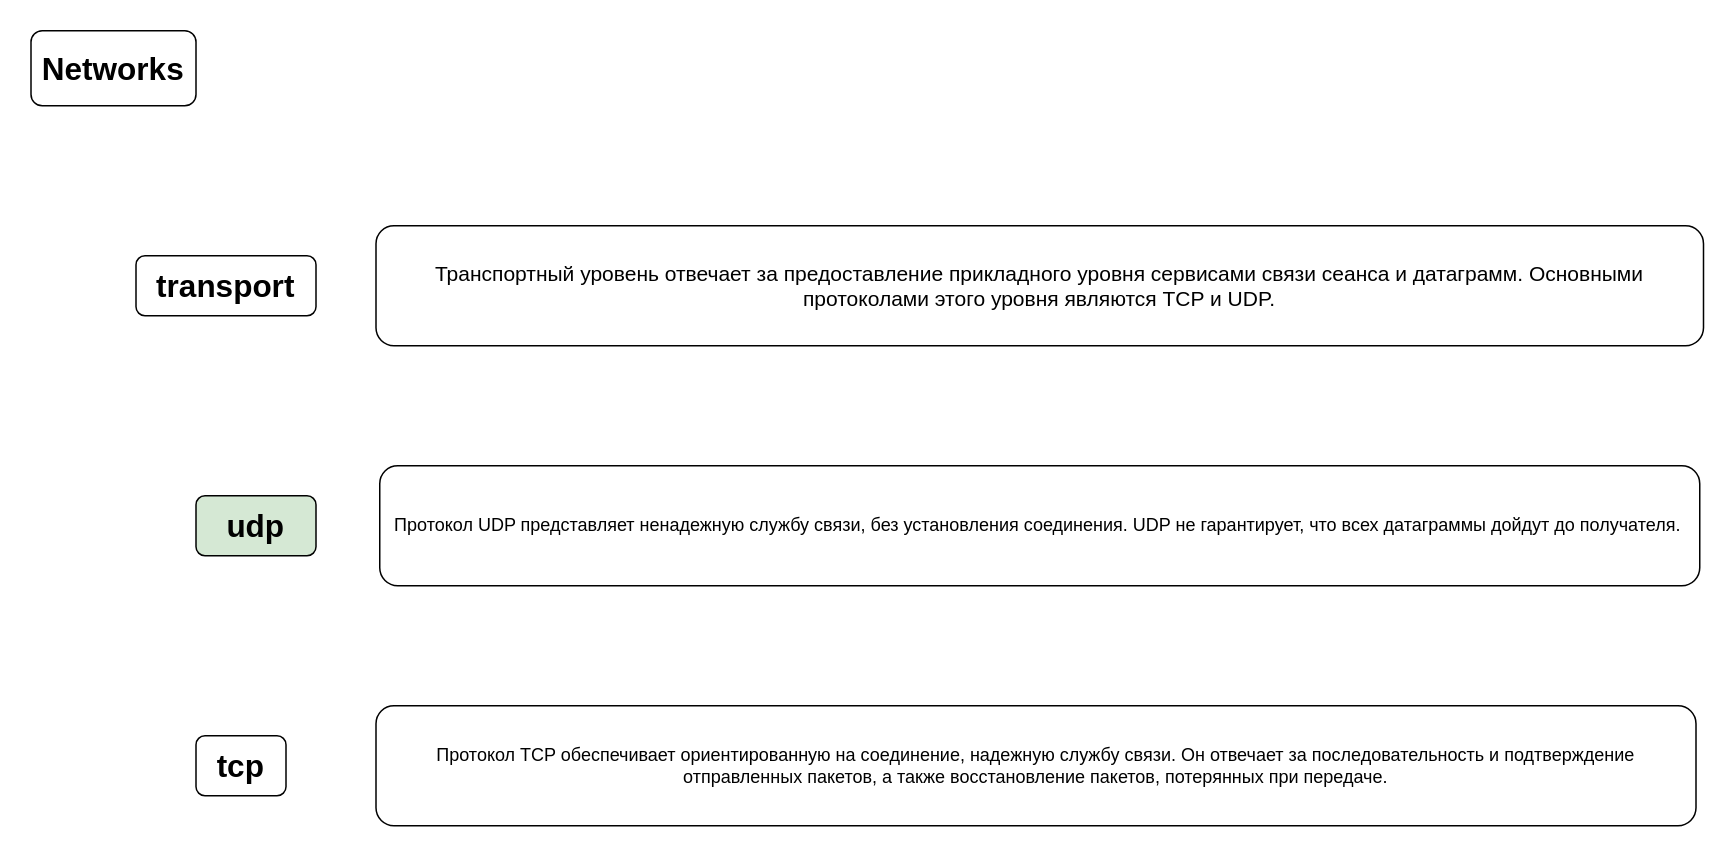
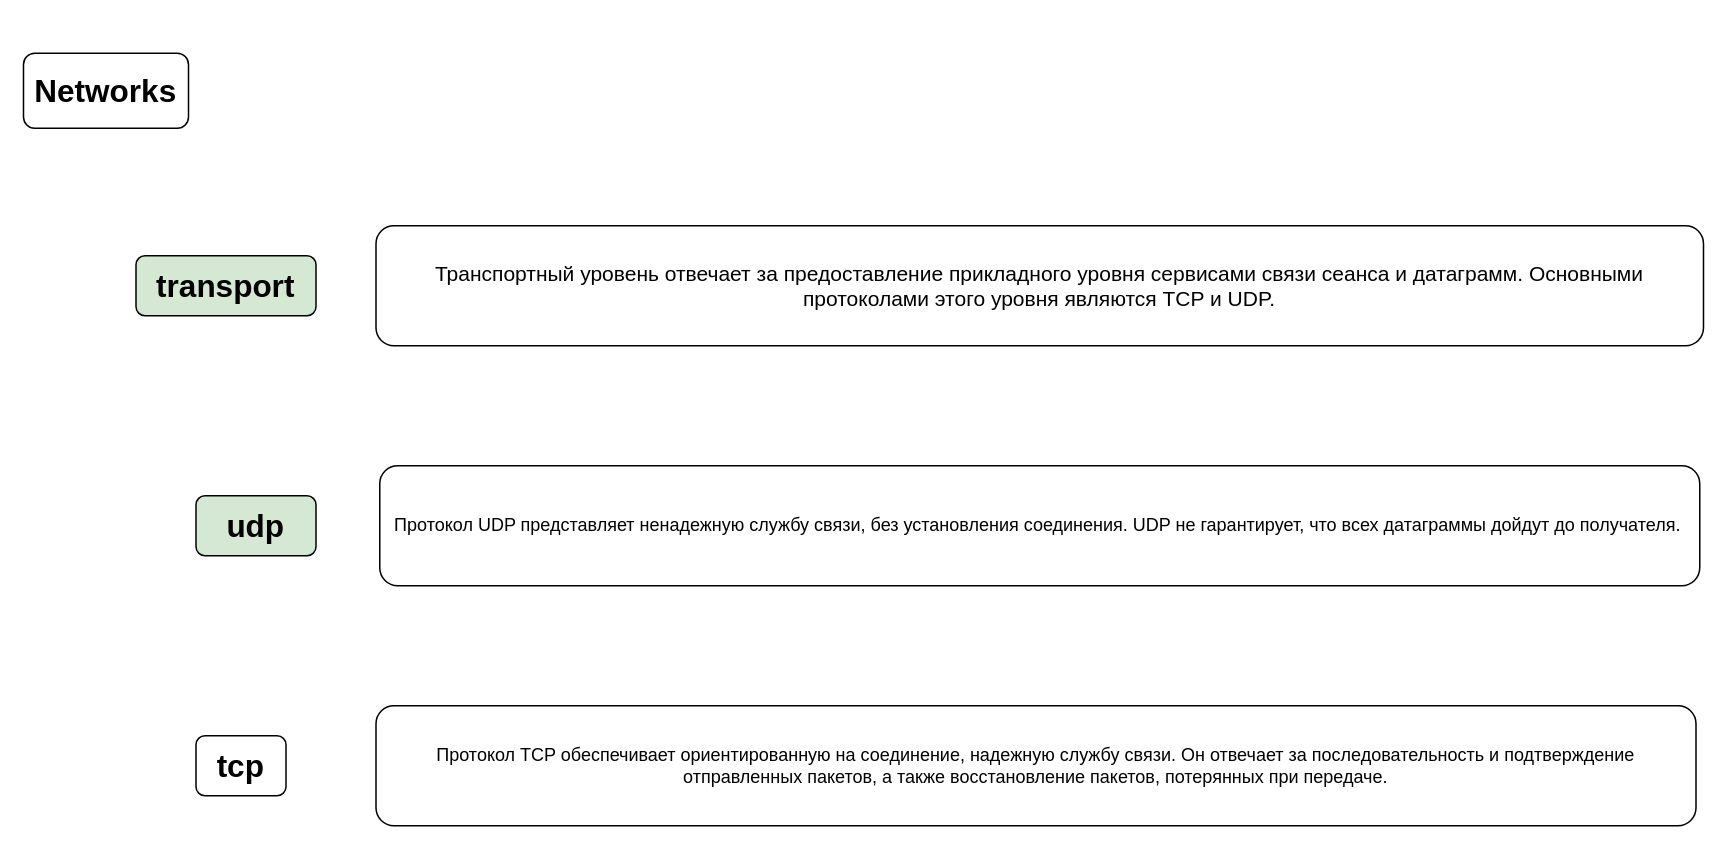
  <mxCell id="0" />
  <mxCell id="1" parent="0" />
- <mxCell id="2" value="&lt;b&gt;&lt;font style=&quot;font-size: 21px;&quot;&gt;Networks&lt;/font&gt;&lt;/b&gt;" style="rounded=1;whiteSpace=wrap;html=1;" vertex="1" parent="1"><mxGeometry x="20" y="20" width="110" height="50" as="geometry" /></mxCell>
- <mxCell id="3" value="transport" style="rounded=1;whiteSpace=wrap;html=1;fontStyle=1;fontSize=21;" vertex="1" parent="1"><mxGeometry x="90" y="170" width="120" height="40" as="geometry" /></mxCell>
+ <mxCell id="2" value="&lt;b&gt;&lt;font style=&quot;font-size: 21px;&quot;&gt;Networks&lt;/font&gt;&lt;/b&gt;" style="rounded=1;whiteSpace=wrap;html=1;" vertex="1" parent="1"><mxGeometry x="15" y="35" width="110" height="50" as="geometry" /></mxCell>
+ <mxCell id="3" value="transport" style="rounded=1;whiteSpace=wrap;html=1;fontStyle=1;fontSize=21;fillColor=#d5e8d4;" vertex="1" parent="1"><mxGeometry x="90" y="170" width="120" height="40" as="geometry" /></mxCell>
  <mxCell id="4" value="Транспортный уровень отвечает за предоставление прикладного уровня сервисами связи сеанса и датаграмм. Основными протоколами этого уровня являются TCP и UDP." style="rounded=1;whiteSpace=wrap;html=1;fontSize=14;" vertex="1" parent="1"><mxGeometry x="250" y="150" width="885" height="80" as="geometry" /></mxCell>
  <mxCell id="5" value="&lt;div style=&quot;font-size: 21px;&quot;&gt;tcp&lt;/div&gt;" style="rounded=1;whiteSpace=wrap;html=1;fontStyle=1;fontSize=21;" vertex="1" parent="1"><mxGeometry x="130" y="490" width="60" height="40" as="geometry" /></mxCell>
  <mxCell id="6" value="&lt;span style=&quot;&quot;&gt;Протокол TCP обеспечивает ориентированную на соединение, надежную службу связи. Он отвечает за последовательность и подтверждение отправленных пакетов, а также восстановление пакетов, потерянных при передаче.&lt;/span&gt;" style="rounded=1;whiteSpace=wrap;html=1;" vertex="1" parent="1"><mxGeometry x="250" y="470" width="880" height="80" as="geometry" /></mxCell>
  <mxCell id="7" value="&lt;span style=&quot;&quot;&gt;Протокол UDP представляет ненадежную службу связи, без установления соединения. UDP не гарантирует, что всех датаграммы дойдут до получателя.&amp;nbsp;&lt;/span&gt;" style="rounded=1;whiteSpace=wrap;html=1;" vertex="1" parent="1"><mxGeometry x="252.5" y="310" width="880" height="80" as="geometry" /></mxCell>
  <mxCell id="8" value="&lt;span style=&quot;font-size: 21px;&quot;&gt;udp&lt;/span&gt;" style="rounded=1;whiteSpace=wrap;html=1;fontStyle=1;fontSize=21;fillColor=#d5e8d4;" vertex="1" parent="1"><mxGeometry x="130" y="330" width="80" height="40" as="geometry" /></mxCell>
  <mxCell id="9" style="edgeStyle=orthogonalEdgeStyle;rounded=0;orthogonalLoop=1;jettySize=auto;html=1;exitX=0.5;exitY=1;exitDx=0;exitDy=0;fontSize=21;" edge="1" parent="1" source="3" target="3"><mxGeometry relative="1" as="geometry" /></mxCell>
